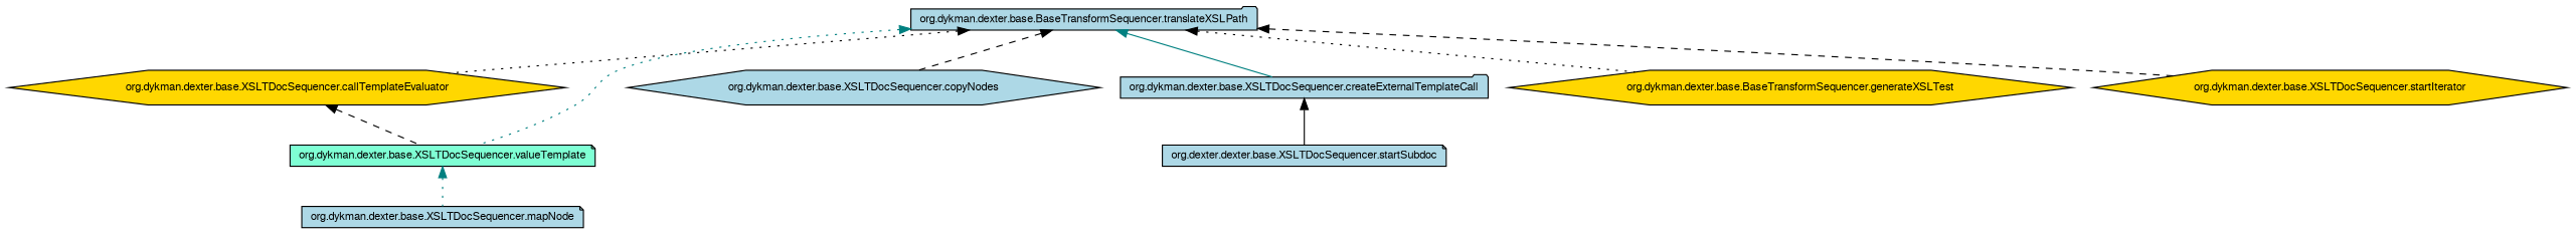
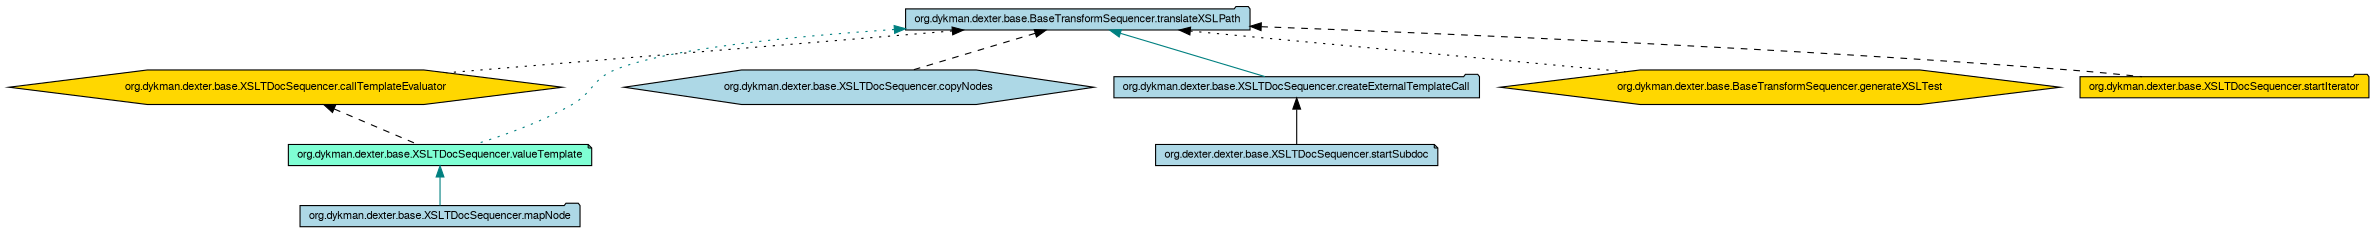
  digraph {
    rankdir=TB
    node [color=black fillcolor=lightblue fontname=FreeSans fontsize=10 shape=hexagon style=filled]
    edge [color=black dir=back fontname=FreeSans fontsize=10 labelfontname=FreeSans labelfontsize=10 style=dotted]
    n1 [fontcolor=black height=0.2 label="org.dykman.dexter.base.BaseTransformSequencer.translateXSLPath" shape=folder width=0.4]
    n2 [fillcolor=gold height=0.2 label="org.dykman.dexter.base.XSLTDocSequencer.callTemplateEvaluator" width=0.4]
    n3 [fillcolor=aquamarine height=0.2 label="org.dykman.dexter.base.XSLTDocSequencer.valueTemplate" shape=note width=0.4]
    n4 [height=0.2 label="org.dykman.dexter.base.XSLTDocSequencer.copyNodes" width=0.4]
    n5 [height=0.2 label="org.dykman.dexter.base.XSLTDocSequencer.createExternalTemplateCall" shape=folder width=0.4]
    n6 [fillcolor=gold height=0.2 label="org.dykman.dexter.base.BaseTransformSequencer.generateXSLTest" width=0.4]
-   n7 [fillcolor=gold height=0.2 label="org.dykman.dexter.base.XSLTDocSequencer.startIterator" width=0.4]
-   n8 [height=0.2 label="org.dykman.dexter.base.XSLTDocSequencer.mapNode" shape=note width=0.4]
+   n7 [fillcolor=gold height=0.2 label="org.dykman.dexter.base.XSLTDocSequencer.startIterator" shape=folder width=0.4]
+   n8 [height=0.2 label="org.dykman.dexter.base.XSLTDocSequencer.mapNode" shape=folder width=0.4]
    n9 [height=0.2 label="org.dexter.dexter.base.XSLTDocSequencer.startSubdoc" shape=note width=0.4]
    n1 -> n2
    n1 -> n3 [color=teal]
    n1 -> n4 [style=dashed]
    n1 -> n5 [color=teal style=solid]
    n1 -> n6
    n1 -> n7 [style=dashed]
    n2 -> n3 [style=dashed]
-   n3 -> n8 [color=teal]
+   n3 -> n8 [color=teal style=solid]
    n5 -> n9 [style=solid]
  }
